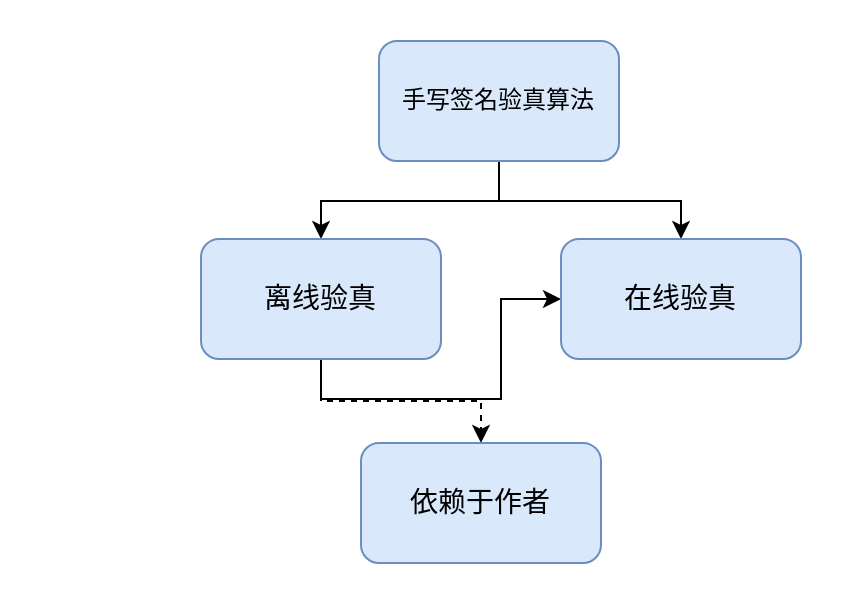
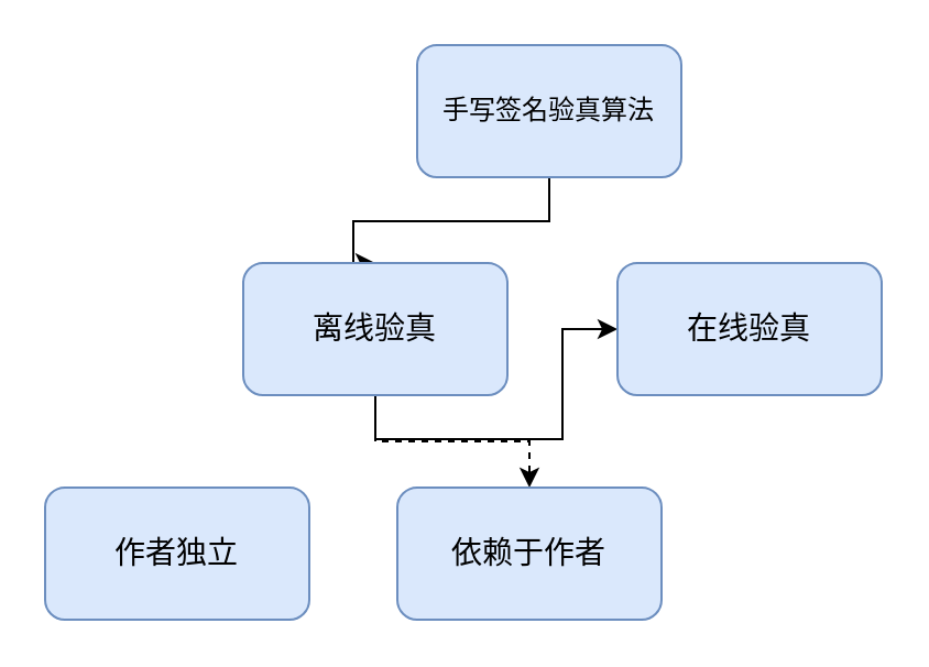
  <mxCell id="0" />
  <mxCell id="1" parent="0" />
  <mxCell id="2" style="edgeStyle=orthogonalEdgeStyle;rounded=0;orthogonalLoop=1;jettySize=auto;html=1;exitX=0.5;exitY=1;exitDx=0;exitDy=0;entryX=0.5;entryY=0;entryDx=0;entryDy=0;" edge="1" parent="1" source="4" target="7"><mxGeometry relative="1" as="geometry"><Array as="points"><mxPoint x="249" y="100" /><mxPoint x="160" y="100" /></Array></mxGeometry></mxCell>
- <mxCell id="3" style="edgeStyle=orthogonalEdgeStyle;rounded=0;orthogonalLoop=1;jettySize=auto;html=1;exitX=0.5;exitY=1;exitDx=0;exitDy=0;entryX=0.5;entryY=0;entryDx=0;entryDy=0;" edge="1" parent="1" source="4" target="8"><mxGeometry relative="1" as="geometry"><Array as="points"><mxPoint x="249" y="100" /><mxPoint x="340" y="100" /></Array></mxGeometry></mxCell>
  <mxCell id="4" value="手写签名验真算法" style="rounded=1;whiteSpace=wrap;html=1;fillColor=#dae8fc;strokeColor=#6c8ebf;" vertex="1" parent="1"><mxGeometry x="189" y="20" width="120" height="60" as="geometry" /></mxCell>
  <mxCell id="5" style="edgeStyle=orthogonalEdgeStyle;rounded=0;orthogonalLoop=1;jettySize=auto;html=1;exitX=0.5;exitY=1;exitDx=0;exitDy=0;" edge="1" parent="1" source="7" target="8"><mxGeometry relative="1" as="geometry" /></mxCell>
  <mxCell id="6" style="edgeStyle=orthogonalEdgeStyle;rounded=0;orthogonalLoop=1;jettySize=auto;html=1;exitX=0.5;exitY=1;exitDx=0;exitDy=0;entryX=0.5;entryY=0;entryDx=0;entryDy=0;dashed=1;" edge="1" parent="1" source="7" target="10"><mxGeometry relative="1" as="geometry" /></mxCell>
- <mxCell id="7" value="&lt;font style=&quot;font-size: 14px;&quot;&gt;离线验真&lt;/font&gt;" style="rounded=1;whiteSpace=wrap;html=1;fillColor=#dae8fc;strokeColor=#6c8ebf;" vertex="1" parent="1"><mxGeometry x="100" y="119" width="120" height="60" as="geometry" /></mxCell>
+ <mxCell id="7" value="&lt;font style=&quot;font-size: 14px;&quot;&gt;离线验真&lt;/font&gt;" style="rounded=1;whiteSpace=wrap;html=1;fillColor=#dae8fc;strokeColor=#6c8ebf;" vertex="1" parent="1"><mxGeometry x="110" y="119" width="120" height="60" as="geometry" /></mxCell>
  <mxCell id="8" value="&lt;font style=&quot;font-size: 14px;&quot;&gt;在线验真&lt;/font&gt;" style="rounded=1;whiteSpace=wrap;html=1;fillColor=#dae8fc;strokeColor=#6c8ebf;" vertex="1" parent="1"><mxGeometry x="280" y="119" width="120" height="60" as="geometry" /></mxCell>
+ <mxCell id="9" value="&lt;font style=&quot;font-size: 14px;&quot;&gt;作者独立&lt;/font&gt;" style="rounded=1;whiteSpace=wrap;html=1;fillColor=#dae8fc;strokeColor=#6c8ebf;" vertex="1" parent="1"><mxGeometry x="20" y="221" width="120" height="60" as="geometry" /></mxCell>
  <mxCell id="10" value="&lt;font style=&quot;font-size: 14px;&quot;&gt;依赖于作者&lt;/font&gt;" style="rounded=1;whiteSpace=wrap;html=1;fillColor=#dae8fc;strokeColor=#6c8ebf;" vertex="1" parent="1"><mxGeometry x="180" y="221" width="120" height="60" as="geometry" /></mxCell>
